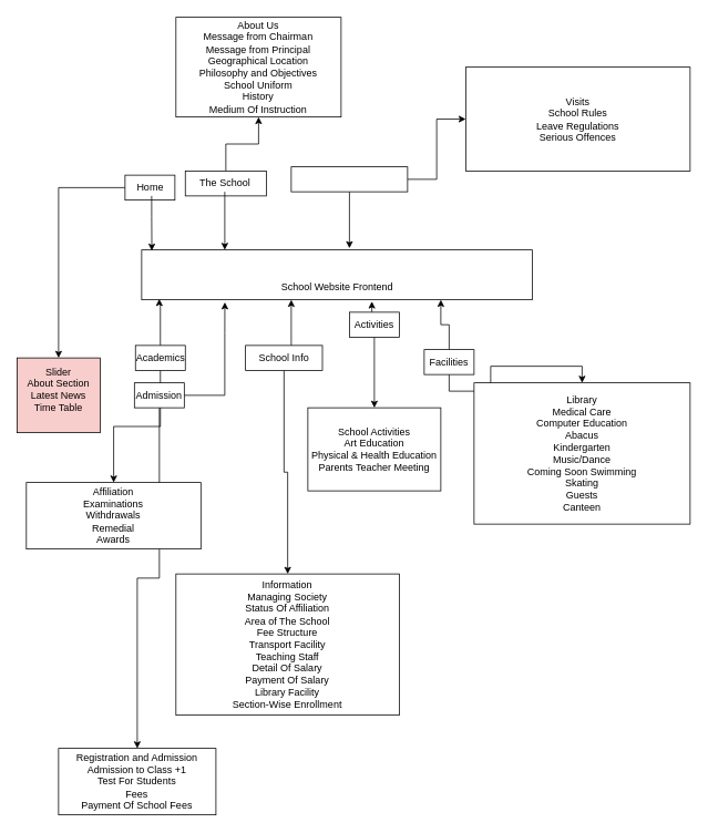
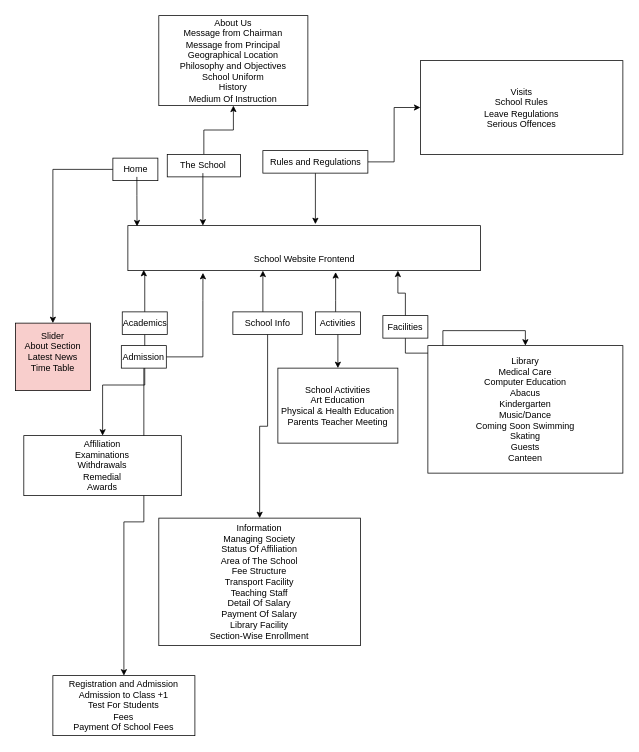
  <mxCell id="0" />
  <mxCell id="1" parent="0" />
  <mxCell id="2" value="" style="rounded=0;whiteSpace=wrap;html=1;" vertex="1" parent="1"><mxGeometry x="170" y="300" width="470" height="60" as="geometry" /></mxCell>
  <mxCell id="3" value="School Website Frontend&lt;br&gt;" style="text;html=1;resizable=0;autosize=1;align=center;verticalAlign=middle;points=[];fillColor=none;strokeColor=none;rounded=0;" vertex="1" parent="1"><mxGeometry x="330" y="335" width="150" height="20" as="geometry" /></mxCell>
  <mxCell id="4" value="" style="edgeStyle=orthogonalEdgeStyle;rounded=0;orthogonalLoop=1;jettySize=auto;html=1;" edge="1" parent="1" source="5" target="32"><mxGeometry relative="1" as="geometry" /></mxCell>
  <mxCell id="5" value="" style="rounded=0;whiteSpace=wrap;html=1;" vertex="1" parent="1"><mxGeometry x="222.5" y="205" width="97.5" height="30" as="geometry" /></mxCell>
  <mxCell id="6" value="" style="edgeStyle=orthogonalEdgeStyle;rounded=0;orthogonalLoop=1;jettySize=auto;html=1;entryX=0.532;entryY=-0.033;entryDx=0;entryDy=0;entryPerimeter=0;" edge="1" parent="1" source="8" target="2"><mxGeometry relative="1" as="geometry"><mxPoint x="420" y="290" as="targetPoint" /></mxGeometry></mxCell>
  <mxCell id="7" value="" style="edgeStyle=orthogonalEdgeStyle;rounded=0;orthogonalLoop=1;jettySize=auto;html=1;" edge="1" parent="1" source="8" target="33"><mxGeometry relative="1" as="geometry" /></mxCell>
  <mxCell id="8" value="" style="rounded=0;whiteSpace=wrap;html=1;" vertex="1" parent="1"><mxGeometry x="350" y="200" width="140" height="30" as="geometry" /></mxCell>
  <mxCell id="9" value="" style="edgeStyle=orthogonalEdgeStyle;rounded=0;orthogonalLoop=1;jettySize=auto;html=1;entryX=0.045;entryY=0.983;entryDx=0;entryDy=0;entryPerimeter=0;" edge="1" parent="1" source="11" target="2"><mxGeometry relative="1" as="geometry"><mxPoint x="350" y="370" as="targetPoint" /><Array as="points"><mxPoint x="193" y="363" /><mxPoint x="191" y="363" /></Array></mxGeometry></mxCell>
  <mxCell id="10" value="" style="edgeStyle=orthogonalEdgeStyle;rounded=0;orthogonalLoop=1;jettySize=auto;html=1;" edge="1" parent="1" source="11" target="34"><mxGeometry relative="1" as="geometry" /></mxCell>
  <mxCell id="11" value="Academics" style="rounded=0;whiteSpace=wrap;html=1;" vertex="1" parent="1"><mxGeometry x="162.5" y="415" width="60" height="30" as="geometry" /></mxCell>
  <mxCell id="12" value="" style="edgeStyle=orthogonalEdgeStyle;rounded=0;orthogonalLoop=1;jettySize=auto;html=1;" edge="1" parent="1" source="14"><mxGeometry relative="1" as="geometry"><mxPoint x="350" y="360" as="targetPoint" /><Array as="points"><mxPoint x="350" y="360" /></Array></mxGeometry></mxCell>
  <mxCell id="13" value="" style="edgeStyle=orthogonalEdgeStyle;rounded=0;orthogonalLoop=1;jettySize=auto;html=1;" edge="1" parent="1" source="14" target="36"><mxGeometry relative="1" as="geometry" /></mxCell>
- <mxCell id="14" value="School Info" style="rounded=0;whiteSpace=wrap;html=1;" vertex="1" parent="1"><mxGeometry x="295" y="415" width="92.5" height="30" as="geometry" /></mxCell>
+ <mxCell id="14" value="School Info" style="rounded=0;whiteSpace=wrap;html=1;" vertex="1" parent="1"><mxGeometry x="310" y="415" width="92.5" height="30" as="geometry" /></mxCell>
  <mxCell id="15" value="" style="edgeStyle=orthogonalEdgeStyle;rounded=0;orthogonalLoop=1;jettySize=auto;html=1;" edge="1" parent="1" source="17"><mxGeometry relative="1" as="geometry"><mxPoint x="447" y="362" as="targetPoint" /><Array as="points"><mxPoint x="447" y="400" /><mxPoint x="447" y="400" /></Array></mxGeometry></mxCell>
  <mxCell id="16" value="" style="edgeStyle=orthogonalEdgeStyle;rounded=0;orthogonalLoop=1;jettySize=auto;html=1;" edge="1" parent="1" source="17" target="37"><mxGeometry relative="1" as="geometry" /></mxCell>
- <mxCell id="17" value="Activities" style="rounded=0;whiteSpace=wrap;html=1;" vertex="1" parent="1"><mxGeometry x="420" y="375" width="60" height="30" as="geometry" /></mxCell>
+ <mxCell id="17" value="Activities" style="rounded=0;whiteSpace=wrap;html=1;" vertex="1" parent="1"><mxGeometry x="420" y="415" width="60" height="30" as="geometry" /></mxCell>
  <mxCell id="18" value="" style="edgeStyle=orthogonalEdgeStyle;rounded=0;orthogonalLoop=1;jettySize=auto;html=1;entryX=0.766;entryY=1;entryDx=0;entryDy=0;entryPerimeter=0;" edge="1" parent="1" source="20" target="2"><mxGeometry relative="1" as="geometry"><mxPoint x="530" y="370" as="targetPoint" /></mxGeometry></mxCell>
  <mxCell id="19" value="" style="edgeStyle=orthogonalEdgeStyle;rounded=0;orthogonalLoop=1;jettySize=auto;html=1;" edge="1" parent="1" source="20" target="38"><mxGeometry relative="1" as="geometry" /></mxCell>
  <mxCell id="20" value="Facilities" style="rounded=0;whiteSpace=wrap;html=1;" vertex="1" parent="1"><mxGeometry x="510" y="420" width="60" height="30" as="geometry" /></mxCell>
  <mxCell id="21" value="" style="edgeStyle=orthogonalEdgeStyle;rounded=0;orthogonalLoop=1;jettySize=auto;html=1;" edge="1" parent="1" source="22" target="31"><mxGeometry relative="1" as="geometry" /></mxCell>
  <mxCell id="22" value="" style="rounded=0;whiteSpace=wrap;html=1;" vertex="1" parent="1"><mxGeometry x="150" y="210" width="60" height="30" as="geometry" /></mxCell>
  <mxCell id="23" style="edgeStyle=orthogonalEdgeStyle;rounded=0;orthogonalLoop=1;jettySize=auto;html=1;entryX=0.026;entryY=0.017;entryDx=0;entryDy=0;entryPerimeter=0;" edge="1" parent="1" source="24" target="2"><mxGeometry relative="1" as="geometry"><Array as="points"><mxPoint x="182" y="260" /><mxPoint x="182" y="260" /></Array></mxGeometry></mxCell>
  <mxCell id="24" value="Home" style="text;html=1;resizable=0;autosize=1;align=center;verticalAlign=middle;points=[];fillColor=none;strokeColor=none;rounded=0;" vertex="1" parent="1"><mxGeometry x="155" y="215" width="50" height="20" as="geometry" /></mxCell>
  <mxCell id="25" value="" style="edgeStyle=orthogonalEdgeStyle;rounded=0;orthogonalLoop=1;jettySize=auto;html=1;" edge="1" parent="1" source="26" target="2"><mxGeometry relative="1" as="geometry"><Array as="points"><mxPoint x="270" y="290" /><mxPoint x="270" y="290" /></Array></mxGeometry></mxCell>
  <mxCell id="26" value="The School" style="text;html=1;resizable=0;autosize=1;align=center;verticalAlign=middle;points=[];fillColor=none;strokeColor=none;rounded=0;" vertex="1" parent="1"><mxGeometry x="230" y="210" width="80" height="20" as="geometry" /></mxCell>
+ <mxCell id="27" value="Rules and Regulations" style="text;html=1;resizable=0;autosize=1;align=center;verticalAlign=middle;points=[];fillColor=none;strokeColor=none;rounded=0;" vertex="1" parent="1"><mxGeometry x="350" y="205" width="140" height="20" as="geometry" /></mxCell>
  <mxCell id="28" value="" style="edgeStyle=orthogonalEdgeStyle;rounded=0;orthogonalLoop=1;jettySize=auto;html=1;entryX=0.213;entryY=1.05;entryDx=0;entryDy=0;entryPerimeter=0;" edge="1" parent="1" source="30" target="2"><mxGeometry relative="1" as="geometry"><mxPoint x="271" y="380" as="targetPoint" /><Array as="points"><mxPoint x="270" y="400" /><mxPoint x="270" y="400" /></Array></mxGeometry></mxCell>
  <mxCell id="29" value="" style="edgeStyle=orthogonalEdgeStyle;rounded=0;orthogonalLoop=1;jettySize=auto;html=1;" edge="1" parent="1" source="30" target="35"><mxGeometry relative="1" as="geometry" /></mxCell>
  <mxCell id="30" value="Admission" style="rounded=0;whiteSpace=wrap;html=1;" vertex="1" parent="1"><mxGeometry x="161.25" y="460" width="60" height="30" as="geometry" /></mxCell>
  <mxCell id="31" value="Slider&lt;br&gt;About Section&lt;br&gt;Latest News&lt;br&gt;Time Table&lt;br&gt;&lt;br&gt;" style="rounded=0;whiteSpace=wrap;html=1;fillColor=#f8cecc;" vertex="1" parent="1"><mxGeometry x="20" y="430" width="100" height="90" as="geometry" /></mxCell>
  <mxCell id="32" value="About Us&lt;br&gt;Message from Chairman&lt;br&gt;Message from Principal&lt;br&gt;Geographical Location&lt;br&gt;Philosophy and Objectives&lt;br&gt;School Uniform&lt;br&gt;History&lt;br&gt;Medium Of Instruction" style="whiteSpace=wrap;html=1;rounded=0;" vertex="1" parent="1"><mxGeometry x="211.25" y="20" width="198.75" height="120" as="geometry" /></mxCell>
  <mxCell id="33" value="Visits&lt;br&gt;School Rules&lt;br&gt;Leave Regulations&lt;br&gt;Serious Offences" style="whiteSpace=wrap;html=1;rounded=0;" vertex="1" parent="1"><mxGeometry x="560" y="80" width="270" height="125" as="geometry" /></mxCell>
  <mxCell id="34" value="Affiliation&lt;br&gt;Examinations&lt;br&gt;Withdrawals&lt;br&gt;Remedial&lt;br&gt;Awards" style="whiteSpace=wrap;html=1;rounded=0;" vertex="1" parent="1"><mxGeometry x="31.25" y="580" width="210" height="80" as="geometry" /></mxCell>
  <mxCell id="35" value="Registration and Admission&lt;br&gt;Admission to Class +1&lt;br&gt;Test For Students&lt;br&gt;Fees&lt;br&gt;Payment Of School Fees" style="whiteSpace=wrap;html=1;rounded=0;" vertex="1" parent="1"><mxGeometry x="70" y="900" width="189.37" height="80" as="geometry" /></mxCell>
  <mxCell id="36" value="Information&lt;br&gt;Managing Society&lt;br&gt;Status Of Affiliation&lt;br&gt;Area of The School&lt;br&gt;Fee Structure&lt;br&gt;Transport Facility&lt;br&gt;Teaching Staff&lt;br&gt;Detail Of Salary&lt;br&gt;Payment Of Salary&lt;br&gt;Library Facility&lt;br&gt;Section-Wise Enrollment" style="whiteSpace=wrap;html=1;rounded=0;" vertex="1" parent="1"><mxGeometry x="211.25" y="690" width="268.75" height="170" as="geometry" /></mxCell>
  <mxCell id="37" value="School Activities&lt;br&gt;Art Education&lt;br&gt;Physical &amp;amp; Health Education&lt;br&gt;Parents Teacher Meeting" style="whiteSpace=wrap;html=1;rounded=0;" vertex="1" parent="1"><mxGeometry x="370" y="490" width="160" height="100" as="geometry" /></mxCell>
  <mxCell id="38" value="Library&lt;br&gt;Medical Care&lt;br&gt;Computer Education&lt;br&gt;Abacus&lt;br&gt;Kindergarten&lt;br&gt;Music/Dance&lt;br&gt;Coming Soon Swimming&lt;br&gt;Skating&lt;br&gt;Guests&lt;br&gt;Canteen" style="whiteSpace=wrap;html=1;rounded=0;" vertex="1" parent="1"><mxGeometry x="570" y="460" width="260" height="170" as="geometry" /></mxCell>
